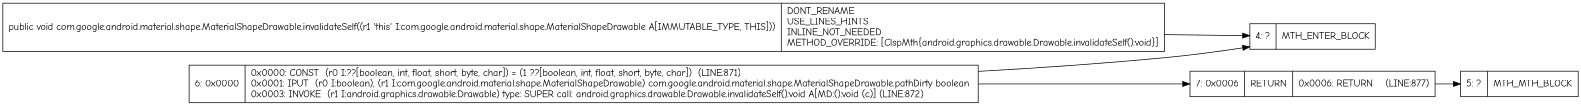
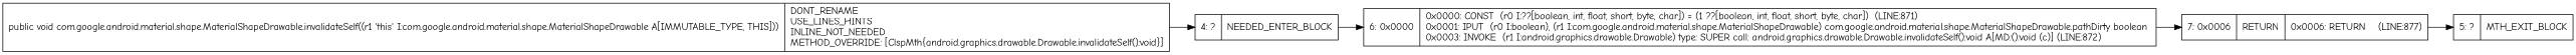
  digraph {
    fontname="Comic Neue"
    rankdir=LR
    node [fontname="Comic Neue" shape=record]
    edge [fontname="Comic Neue"]
-   n1 [label="{4\:\ ?|MTH_ENTER_BLOCK\l}"]
+   n1 [label="{4\:\ ?|NEEDED_ENTER_BLOCK\l}"]
    n2 [label="{6\:\ 0x0000|0x0000: CONST  (r0 I:??[boolean, int, float, short, byte, char]) = (1 ??[boolean, int, float, short, byte, char])  (LINE:871)\l0x0001: IPUT  (r0 I:boolean), (r1 I:com.google.android.material.shape.MaterialShapeDrawable) com.google.android.material.shape.MaterialShapeDrawable.pathDirty boolean \l0x0003: INVOKE  (r1 I:android.graphics.drawable.Drawable) type: SUPER call: android.graphics.drawable.Drawable.invalidateSelf():void A[MD:():void (c)] (LINE:872)\l}"]
    n3 [label="{7\:\ 0x0006|RETURN\l|0x0006: RETURN    (LINE:877)\l}"]
-   n4 [label="{5\:\ ?|MTH_MTH_BLOCK\l}"]
+   n4 [label="{5\:\ ?|MTH_EXIT_BLOCK\l}"]
    n5 [label="{public void com.google.android.material.shape.MaterialShapeDrawable.invalidateSelf((r1 'this' I:com.google.android.material.shape.MaterialShapeDrawable A[IMMUTABLE_TYPE, THIS]))  | DONT_RENAME\lUSE_LINES_HINTS\lINLINE_NOT_NEEDED\lMETHOD_OVERRIDE: [ClspMth\{android.graphics.drawable.Drawable.invalidateSelf():void\}]\l}"]
-   n2 -> n1
+   n1 -> n2
    n2 -> n3
    n3 -> n4
    n5 -> n1
  }
